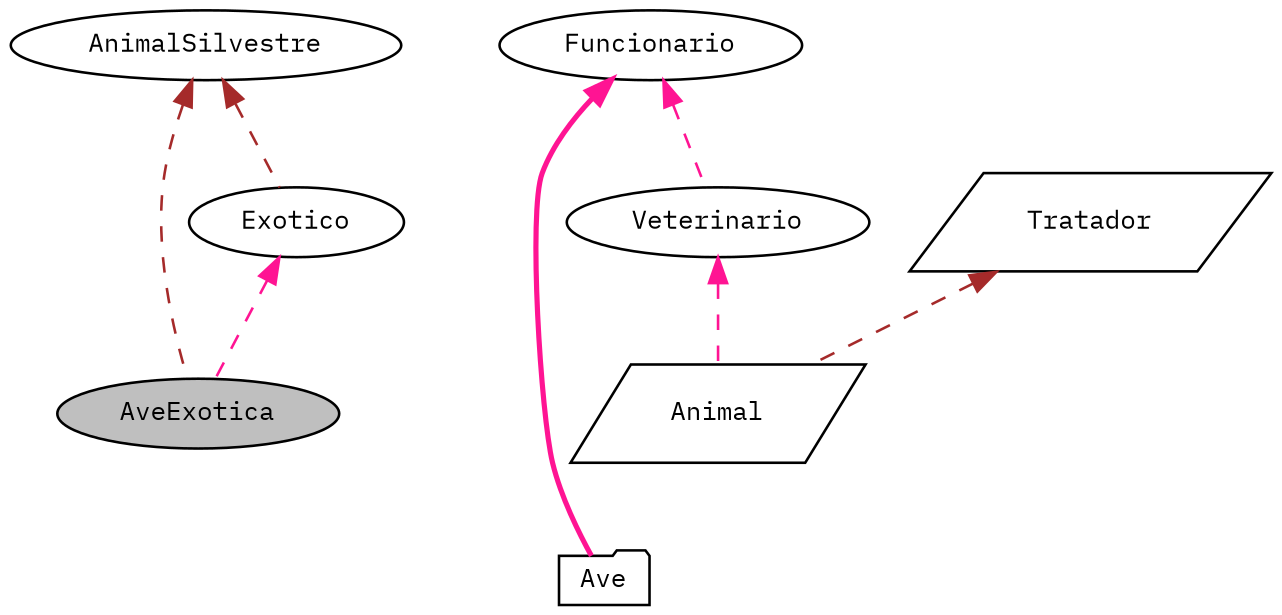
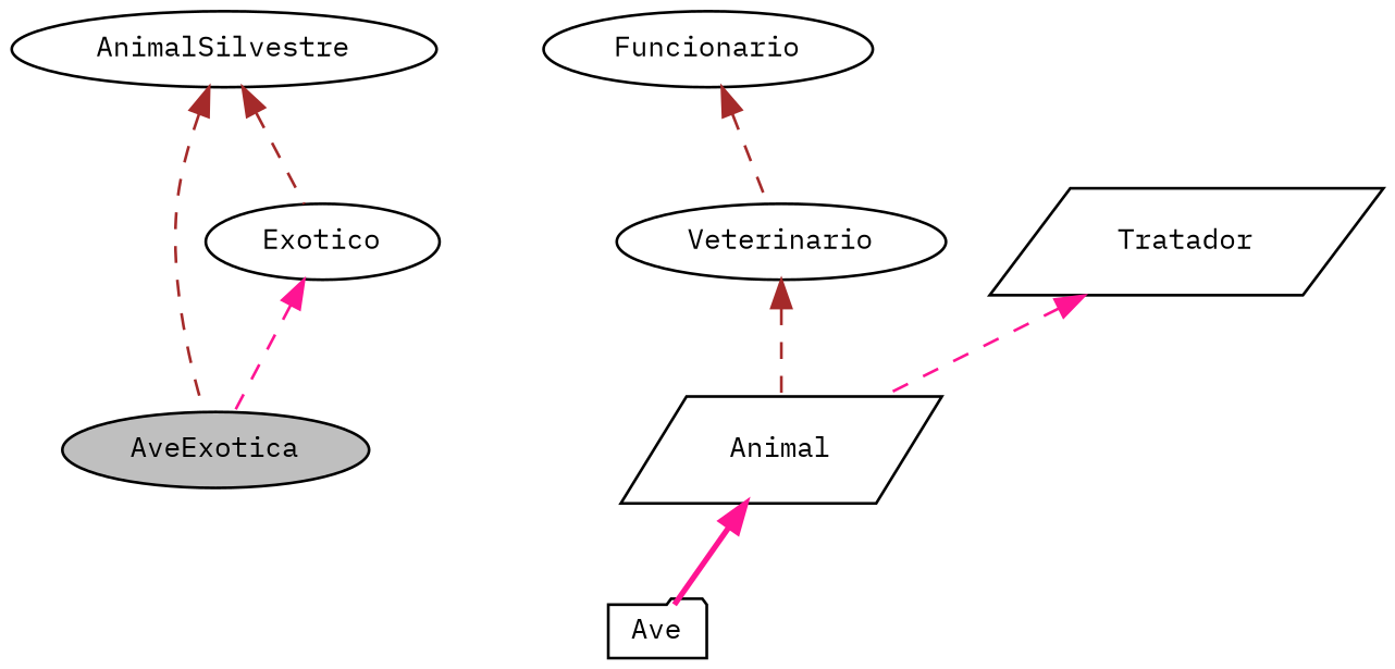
  digraph {
    fontname="IBM Plex Mono"
    node [color=black fillcolor=white fontname="IBM Plex Mono" fontsize=10 shape=ellipse style=filled]
    edge [color=brown dir=back fontname="IBM Plex Mono" fontsize=10 labelfontname=Helvetica labelfontsize=10 style=dashed]
    n1 [fillcolor=grey75 fontcolor=black height=0.2 label=AveExotica width=0.4]
    n2 [height=0.2 label=Ave shape=folder width=0.4]
    n3 [height=0.2 label=Animal shape=parallelogram width=0.4]
    n4 [height=0.2 label=Veterinario width=0.4]
    n5 [height=0.2 label=Funcionario width=0.4]
    n6 [height=0.2 label=Tratador shape=parallelogram width=0.4]
    n7 [height=0.2 label=Exotico width=0.4]
    n8 [height=0.2 label=AnimalSilvestre width=0.4]
-   n5 -> n2 [color=deeppink style=bold]
-   n4 -> n3 [color=deeppink]
-   n5 -> n4 [color=deeppink]
-   n6 -> n3
+   n3 -> n2 [color=deeppink style=bold]
+   n4 -> n3
+   n5 -> n4
+   n6 -> n3 [color=deeppink]
    n7 -> n1 [color=deeppink]
    n8 -> n1
    n8 -> n7
  }
